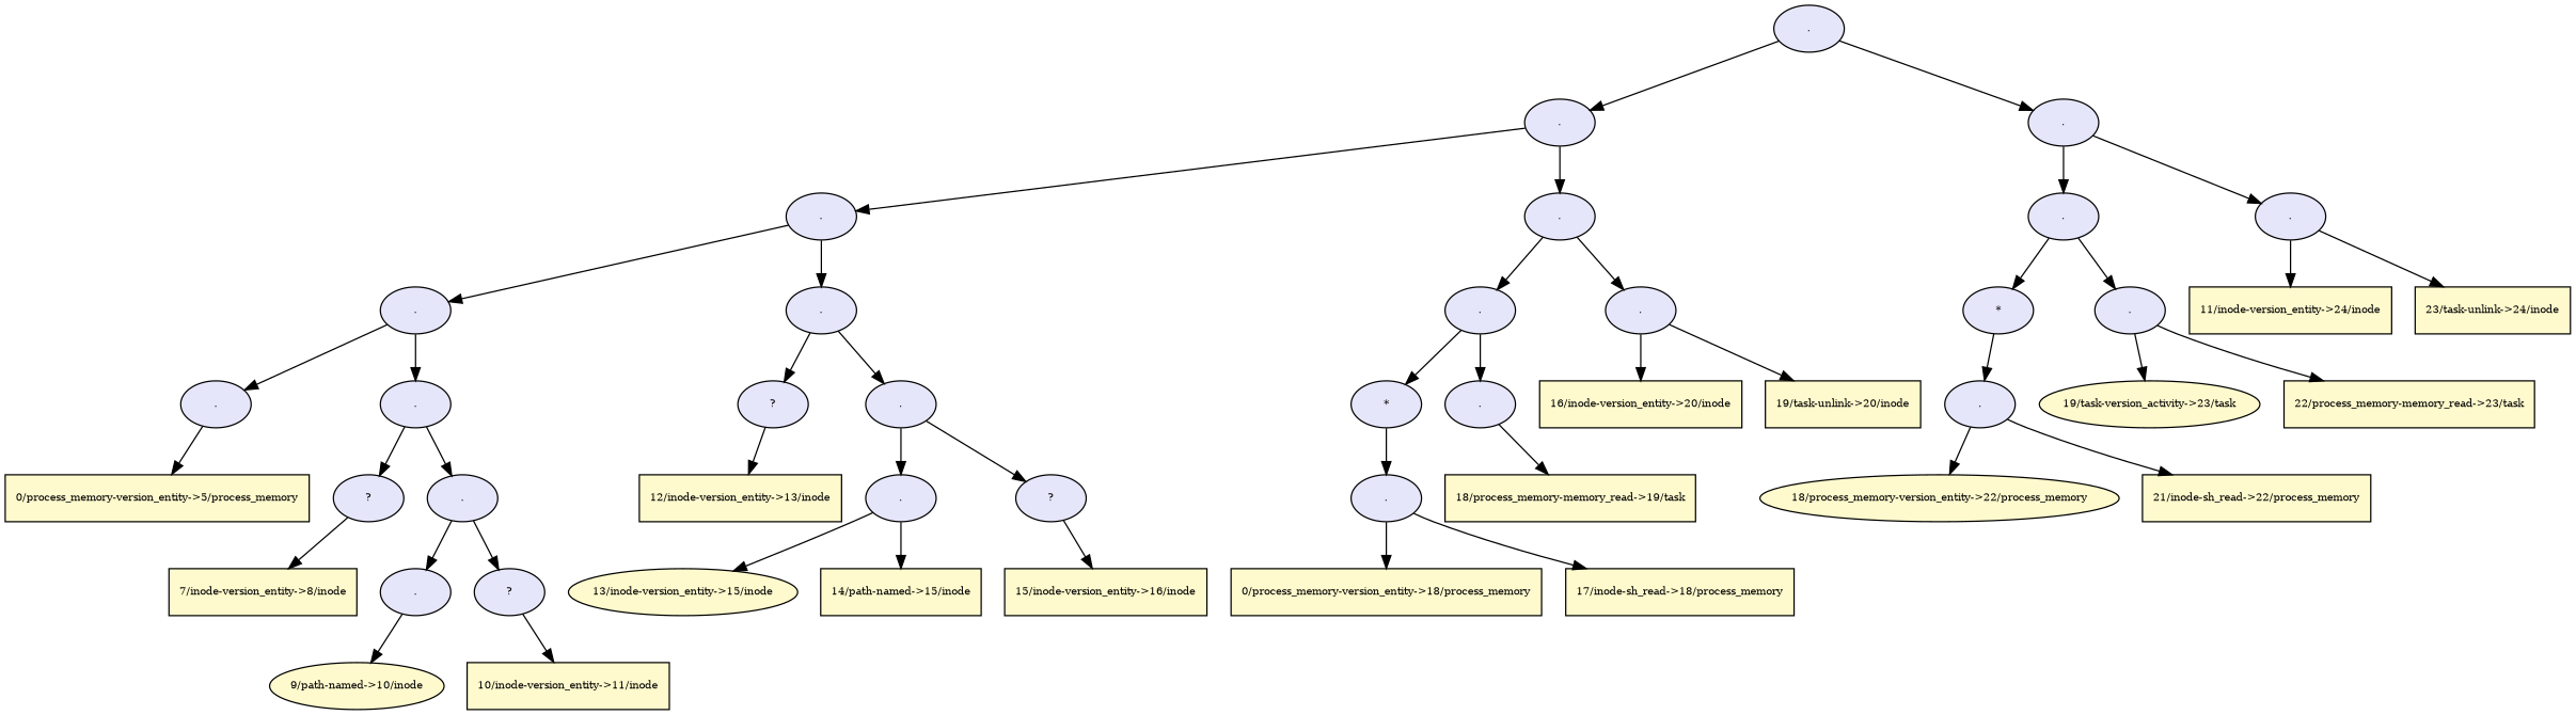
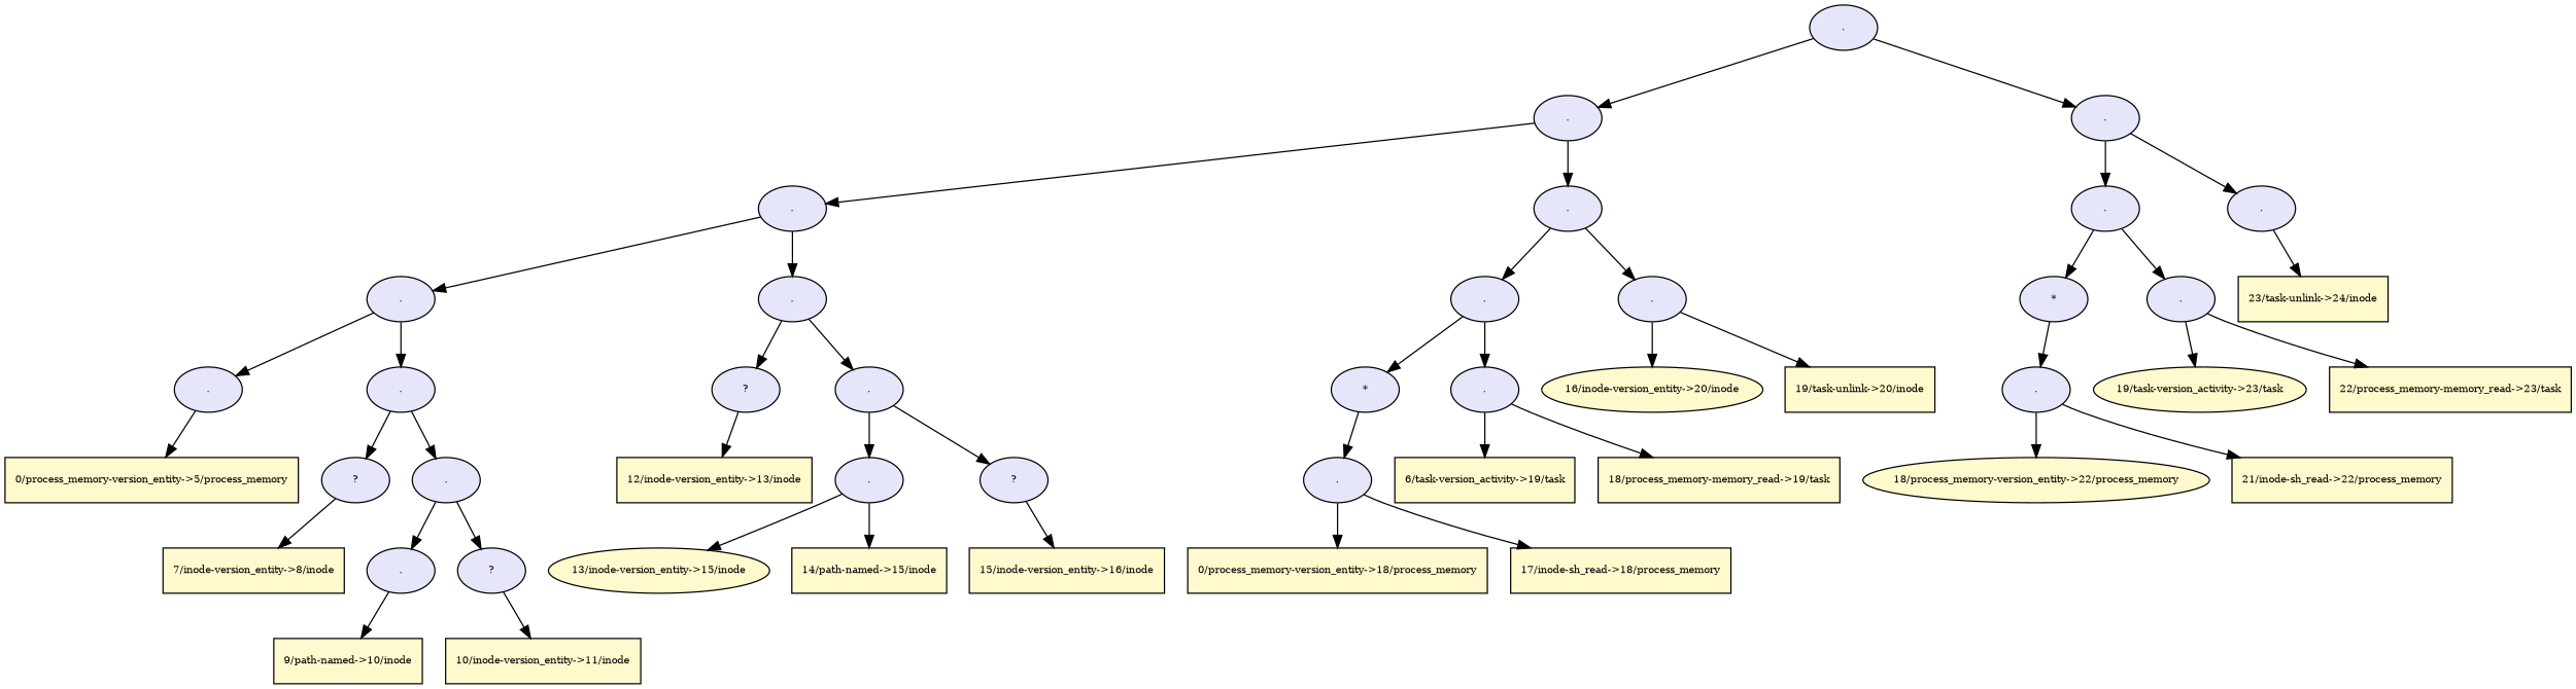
  digraph {
    node [fillcolor="#e6e6fa" fontsize=8 shape=ellipse style=filled]
    edge [color="#000000" fontsize=8]
    n1 [label="."]
    n2 [label="."]
    n3 [label="."]
    n4 [label="."]
    n5 [label="."]
    n6 [label="."]
    n7 [label="."]
    n8 [label="."]
    n9 [label="."]
    n10 [label="."]
    n11 [label="."]
    n12 [label="."]
    n13 [label="."]
    n14 [label="?"]
    n15 [label="."]
    n16 [fillcolor="#fffacd" label="0/process_memory-version_entity->5/process_memory" shape=rectangle]
    n17 [label="?"]
    n18 [label="."]
    n19 [fillcolor="#fffacd" label="7/inode-version_entity->8/inode" shape=rectangle]
    n20 [label="."]
    n21 [label="?"]
-   n22 [fillcolor="#fffacd" label="9/path-named->10/inode"]
+   n22 [fillcolor="#fffacd" label="9/path-named->10/inode" shape=rectangle]
    n23 [fillcolor="#fffacd" label="10/inode-version_entity->11/inode" shape=rectangle]
    n24 [fillcolor="#fffacd" label="12/inode-version_entity->13/inode" shape=rectangle]
    n25 [label="."]
    n26 [label="?"]
    n27 [fillcolor="#fffacd" label="13/inode-version_entity->15/inode"]
    n28 [fillcolor="#fffacd" label="14/path-named->15/inode" shape=rectangle]
    n29 [fillcolor="#fffacd" label="15/inode-version_entity->16/inode" shape=rectangle]
    n30 [label="*"]
    n31 [label="."]
-   n32 [fillcolor="#fffacd" label="16/inode-version_entity->20/inode" shape=rectangle]
+   n32 [fillcolor="#fffacd" label="16/inode-version_entity->20/inode"]
    n33 [fillcolor="#fffacd" label="19/task-unlink->20/inode" shape=rectangle]
    n34 [label="."]
+   n35 [fillcolor="#fffacd" label="6/task-version_activity->19/task" shape=rectangle]
    n36 [fillcolor="#fffacd" label="18/process_memory-memory_read->19/task" shape=rectangle]
    n37 [fillcolor="#fffacd" label="0/process_memory-version_entity->18/process_memory" shape=rectangle]
    n38 [fillcolor="#fffacd" label="17/inode-sh_read->18/process_memory" shape=rectangle]
    n39 [label="*"]
    n40 [label="."]
-   n41 [fillcolor="#fffacd" label="11/inode-version_entity->24/inode" shape=rectangle]
    n42 [fillcolor="#fffacd" label="23/task-unlink->24/inode" shape=rectangle]
    n43 [label="."]
    n44 [fillcolor="#fffacd" label="19/task-version_activity->23/task"]
    n45 [fillcolor="#fffacd" label="22/process_memory-memory_read->23/task" shape=rectangle]
    n46 [fillcolor="#fffacd" label="18/process_memory-version_entity->22/process_memory"]
    n47 [fillcolor="#fffacd" label="21/inode-sh_read->22/process_memory" shape=rectangle]
    n1 -> n2
    n1 -> n3
    n2 -> n4
    n2 -> n5
    n3 -> n6
    n3 -> n7
    n4 -> n8
    n4 -> n9
    n5 -> n10
    n5 -> n11
    n6 -> n39
    n6 -> n40
-   n7 -> n41
    n7 -> n42
    n8 -> n12
    n8 -> n13
    n9 -> n14
    n9 -> n15
    n10 -> n30
    n10 -> n31
    n11 -> n32
    n11 -> n33
    n12 -> n16
    n13 -> n17
    n13 -> n18
    n14 -> n24
    n15 -> n25
    n15 -> n26
    n17 -> n19
    n18 -> n20
    n18 -> n21
    n20 -> n22
    n21 -> n23
    n25 -> n27
    n25 -> n28
    n26 -> n29
    n30 -> n34
+   n31 -> n35
    n31 -> n36
    n34 -> n37
    n34 -> n38
    n39 -> n43
    n40 -> n44
    n40 -> n45
    n43 -> n46
    n43 -> n47
  }
